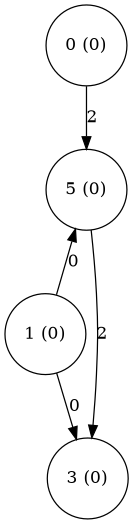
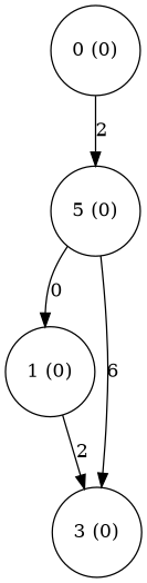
  digraph {
    node [shape=circle]
    n1 [label="0 (0)"]
    n2 [label="5 (0)"]
    n3 [label="1 (0)"]
    n4 [label="3 (0)"]
    n1 -> n2 [label=2]
-   n2 -> n4 [label=2]
-   n3 -> n2 [label=0]
-   n3 -> n4 [label=0]
+   n2 -> n4 [label=6]
+   n2 -> n3 [label=0]
+   n3 -> n4 [label=2]
  }
